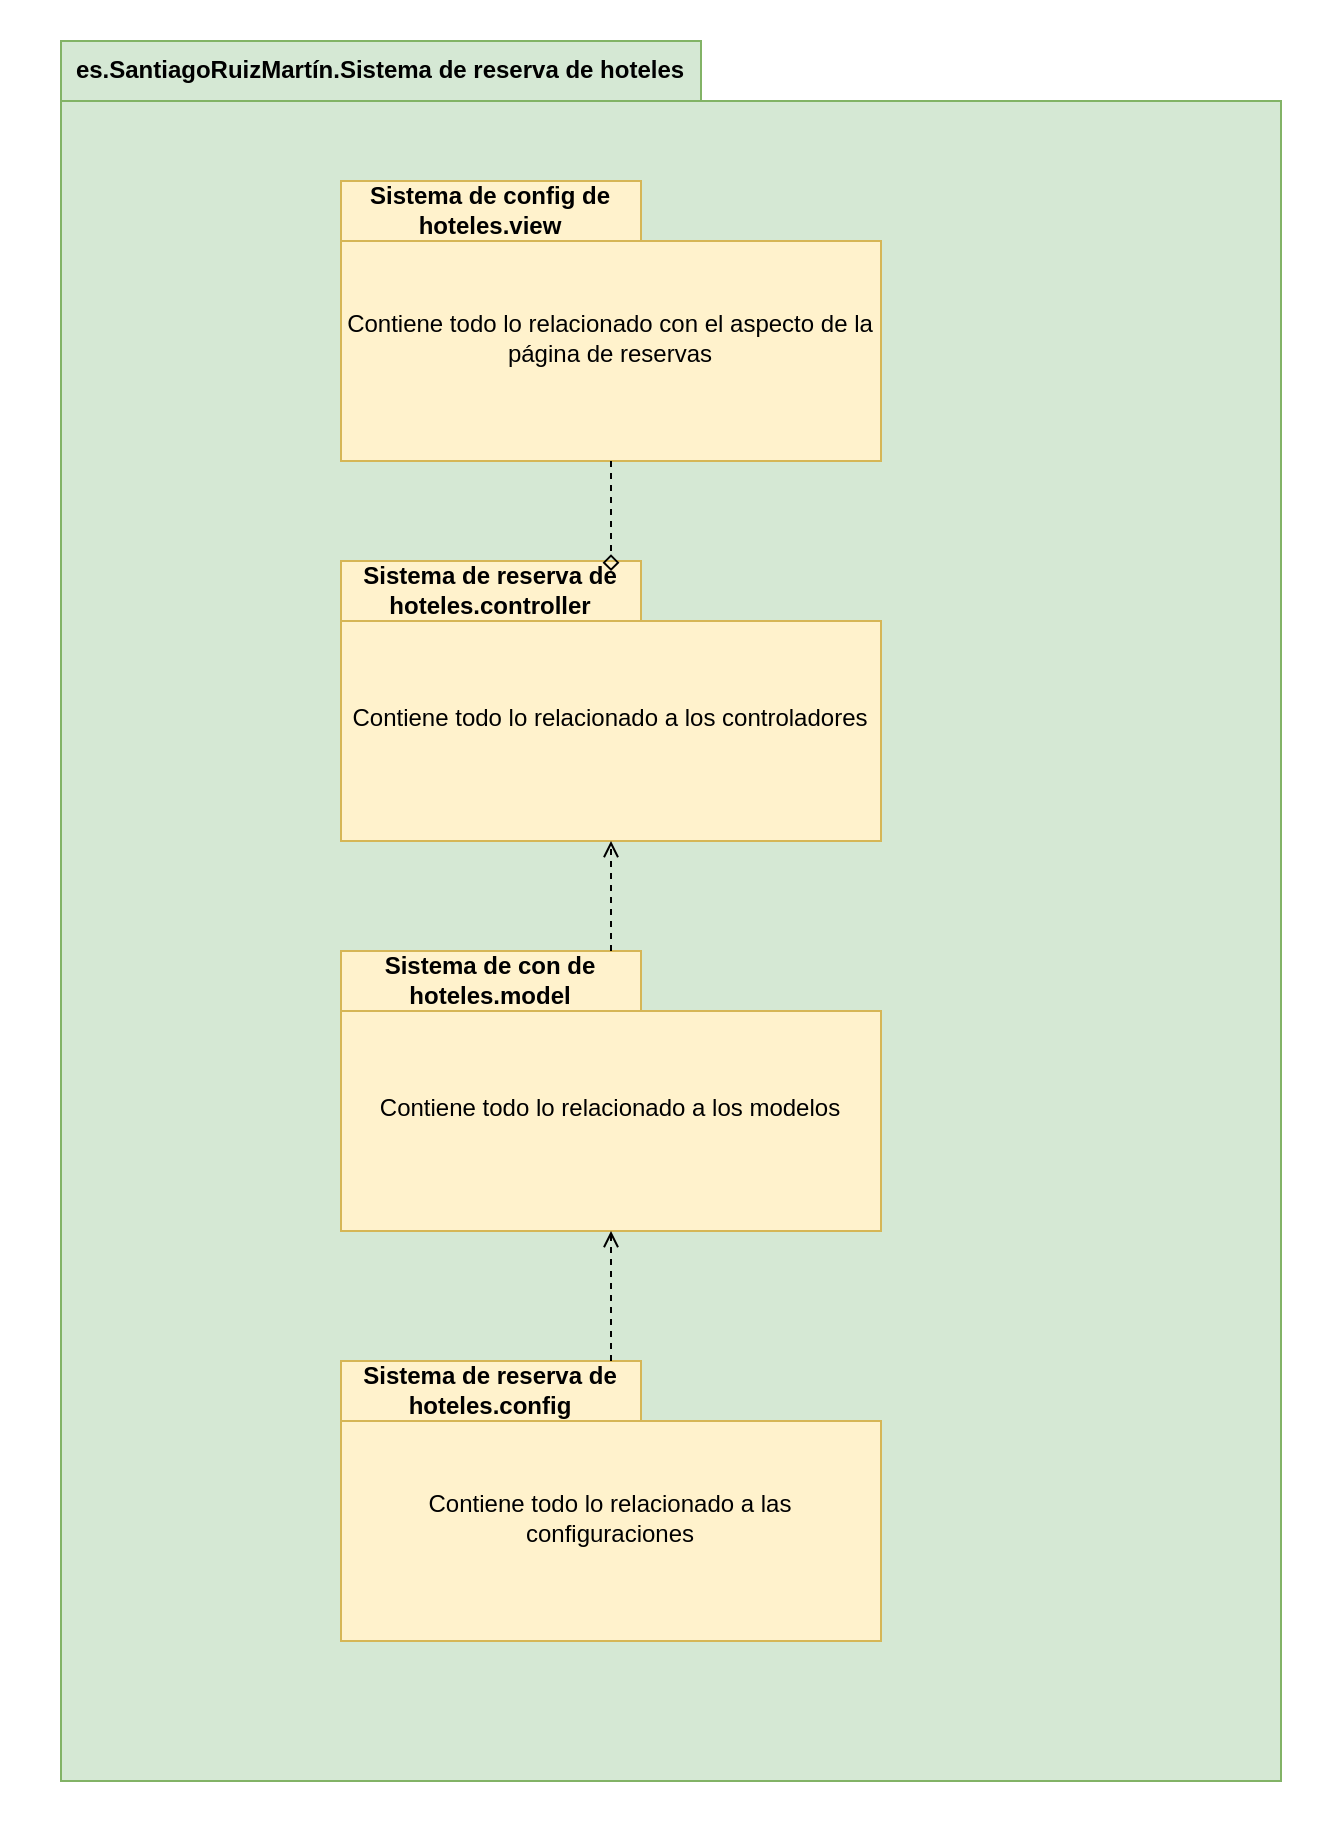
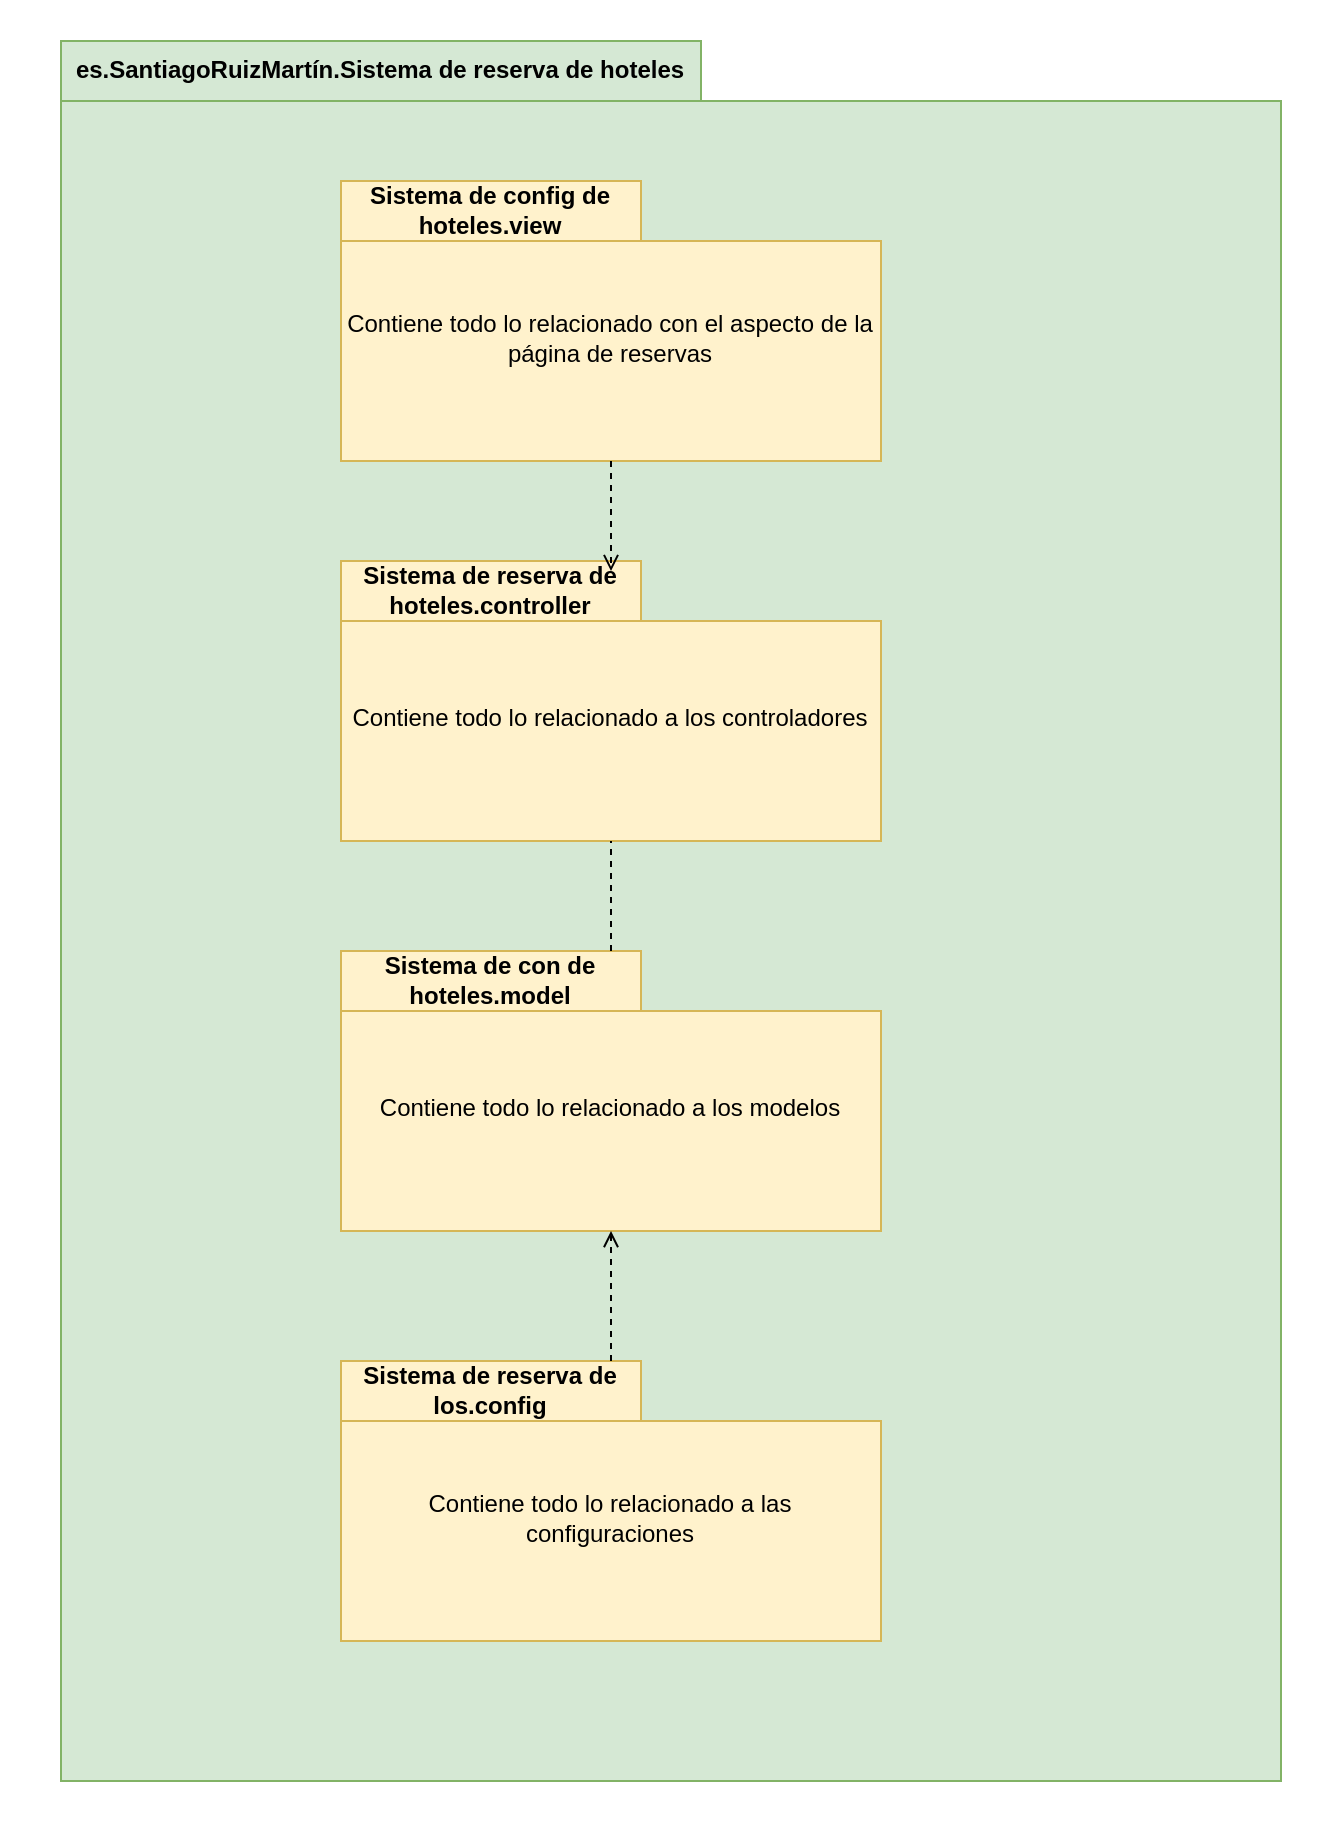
  <mxCell id="0" />
  <mxCell id="1" parent="0" />
  <mxCell id="2" value="" style="shape=folder;fontStyle=1;tabWidth=320;tabHeight=30;tabPosition=left;html=1;boundedLbl=1;whiteSpace=wrap;fillColor=#d5e8d4;strokeColor=#82b366;" vertex="1" parent="1"><mxGeometry x="30" y="20" width="610" height="870" as="geometry" /></mxCell>
  <mxCell id="3" value="&lt;b&gt;es.SantiagoRuizMartín.Sistema de reserva de hoteles&lt;/b&gt;" style="text;html=1;align=center;verticalAlign=middle;whiteSpace=wrap;rounded=0;" vertex="1" parent="1"><mxGeometry x="20" y="20" width="340" height="30" as="geometry" /></mxCell>
  <mxCell id="4" value="&lt;b&gt;Sistema de config de hoteles.view&lt;/b&gt;" style="shape=folder;fontStyle=1;tabWidth=150;tabHeight=30;tabPosition=left;html=1;boundedLbl=1;labelInHeader=1;container=1;collapsible=0;whiteSpace=wrap;fillColor=#fff2cc;strokeColor=#d6b656;" vertex="1" parent="1"><mxGeometry x="170" y="90" width="270" height="140" as="geometry" /></mxCell>
  <mxCell id="5" value="Contiene todo lo relacionado con el aspecto de la página de reservas" style="html=1;strokeColor=none;resizeWidth=1;resizeHeight=1;fillColor=none;part=1;connectable=0;allowArrows=0;deletable=0;whiteSpace=wrap;" vertex="1" parent="4"><mxGeometry width="270" height="98" relative="1" as="geometry"><mxPoint y="30" as="offset" /></mxGeometry></mxCell>
  <mxCell id="6" value="&lt;b&gt;Sistema de reserva de hoteles.controller&lt;/b&gt;" style="shape=folder;fontStyle=1;tabWidth=150;tabHeight=30;tabPosition=left;html=1;boundedLbl=1;labelInHeader=1;container=1;collapsible=0;whiteSpace=wrap;fillColor=#fff2cc;strokeColor=#d6b656;" vertex="1" parent="1"><mxGeometry x="170" y="280" width="270" height="140" as="geometry" /></mxCell>
  <mxCell id="7" value="Contiene todo lo relacionado a los controladores" style="html=1;strokeColor=none;resizeWidth=1;resizeHeight=1;fillColor=none;part=1;connectable=0;allowArrows=0;deletable=0;whiteSpace=wrap;" vertex="1" parent="6"><mxGeometry width="270" height="98" relative="1" as="geometry"><mxPoint y="30" as="offset" /></mxGeometry></mxCell>
  <mxCell id="8" value="&lt;b&gt;Sistema de con de hoteles.model&lt;/b&gt;" style="shape=folder;fontStyle=1;tabWidth=150;tabHeight=30;tabPosition=left;html=1;boundedLbl=1;labelInHeader=1;container=1;collapsible=0;whiteSpace=wrap;fillColor=#fff2cc;strokeColor=#d6b656;" vertex="1" parent="1"><mxGeometry x="170" y="475" width="270" height="140" as="geometry" /></mxCell>
  <mxCell id="9" value="Contiene todo lo relacionado a los modelos" style="html=1;strokeColor=none;resizeWidth=1;resizeHeight=1;fillColor=none;part=1;connectable=0;allowArrows=0;deletable=0;whiteSpace=wrap;" vertex="1" parent="8"><mxGeometry width="270" height="98" relative="1" as="geometry"><mxPoint y="30" as="offset" /></mxGeometry></mxCell>
- <mxCell id="10" value="&lt;b&gt;Sistema de reserva de hoteles.config&lt;/b&gt;" style="shape=folder;fontStyle=1;tabWidth=150;tabHeight=30;tabPosition=left;html=1;boundedLbl=1;labelInHeader=1;container=1;collapsible=0;whiteSpace=wrap;fillColor=#fff2cc;strokeColor=#d6b656;" vertex="1" parent="1"><mxGeometry x="170" y="680" width="270" height="140" as="geometry" /></mxCell>
+ <mxCell id="10" value="&lt;b&gt;Sistema de reserva de los.config&lt;/b&gt;" style="shape=folder;fontStyle=1;tabWidth=150;tabHeight=30;tabPosition=left;html=1;boundedLbl=1;labelInHeader=1;container=1;collapsible=0;whiteSpace=wrap;fillColor=#fff2cc;strokeColor=#d6b656;" vertex="1" parent="1"><mxGeometry x="170" y="680" width="270" height="140" as="geometry" /></mxCell>
  <mxCell id="11" value="Contiene todo lo relacionado a las configuraciones" style="html=1;strokeColor=none;resizeWidth=1;resizeHeight=1;fillColor=none;part=1;connectable=0;allowArrows=0;deletable=0;whiteSpace=wrap;" vertex="1" parent="10"><mxGeometry width="270" height="98" relative="1" as="geometry"><mxPoint y="30" as="offset" /></mxGeometry></mxCell>
  <mxCell id="12" style="edgeStyle=orthogonalEdgeStyle;rounded=0;orthogonalLoop=1;jettySize=auto;html=1;entryX=0.5;entryY=1;entryDx=0;entryDy=0;entryPerimeter=0;dashed=1;endArrow=open;endFill=0;" edge="1" parent="1" source="10" target="8"><mxGeometry relative="1" as="geometry" /></mxCell>
- <mxCell id="13" style="edgeStyle=orthogonalEdgeStyle;rounded=0;orthogonalLoop=1;jettySize=auto;html=1;entryX=0.5;entryY=1;entryDx=0;entryDy=0;entryPerimeter=0;dashed=1;endArrow=open;endFill=0;" edge="1" parent="1" source="8" target="6"><mxGeometry relative="1" as="geometry" /></mxCell>
- <mxCell id="14" style="edgeStyle=orthogonalEdgeStyle;rounded=0;orthogonalLoop=1;jettySize=auto;html=1;entryX=0.5;entryY=0.036;entryDx=0;entryDy=0;entryPerimeter=0;dashed=1;endArrow=diamond;endFill=0;" edge="1" parent="1" source="4" target="6"><mxGeometry relative="1" as="geometry" /></mxCell>
+ <mxCell id="13" style="edgeStyle=orthogonalEdgeStyle;rounded=0;orthogonalLoop=1;jettySize=auto;html=1;entryX=0.5;entryY=1;entryDx=0;entryDy=0;entryPerimeter=0;dashed=1;endArrow=none;endFill=0;" edge="1" parent="1" source="8" target="6"><mxGeometry relative="1" as="geometry" /></mxCell>
+ <mxCell id="14" style="edgeStyle=orthogonalEdgeStyle;rounded=0;orthogonalLoop=1;jettySize=auto;html=1;entryX=0.5;entryY=0.036;entryDx=0;entryDy=0;entryPerimeter=0;dashed=1;endArrow=open;endFill=0;" edge="1" parent="1" source="4" target="6"><mxGeometry relative="1" as="geometry" /></mxCell>
